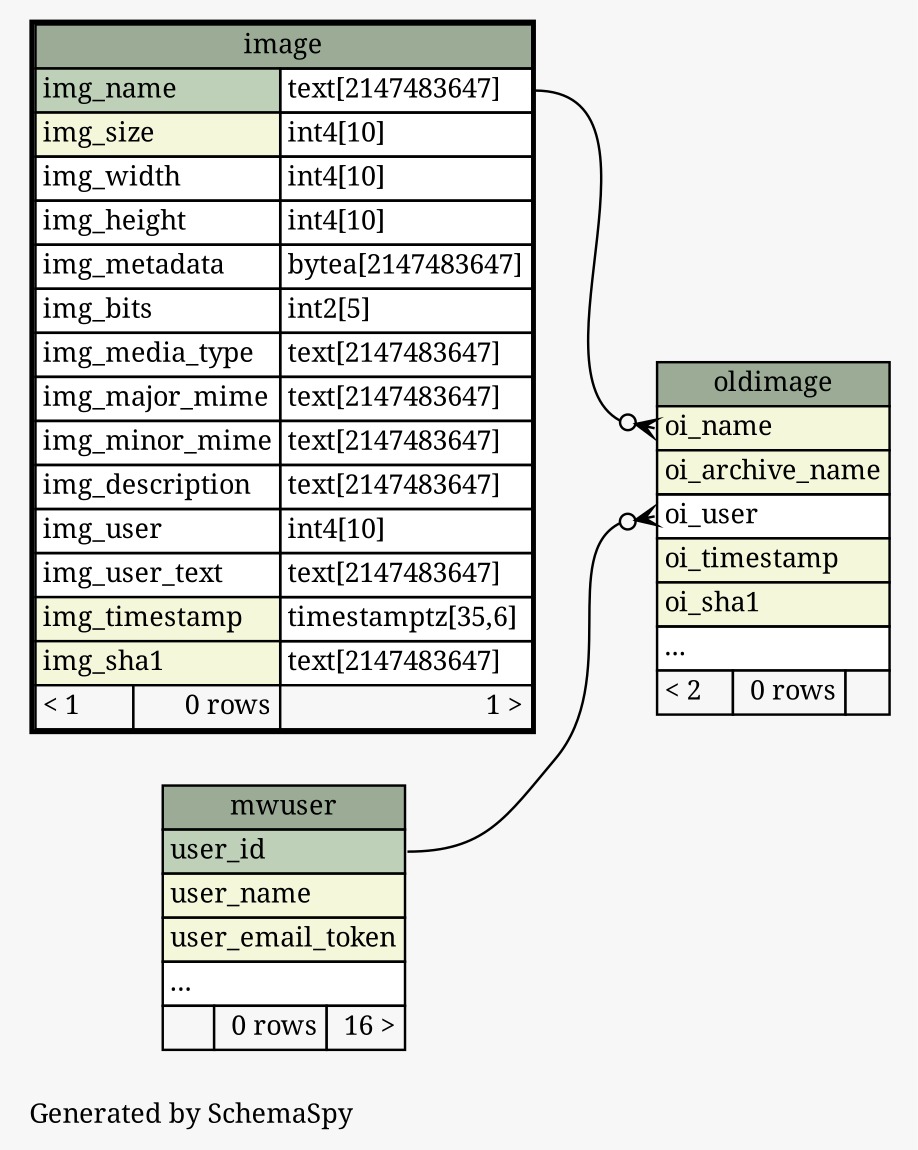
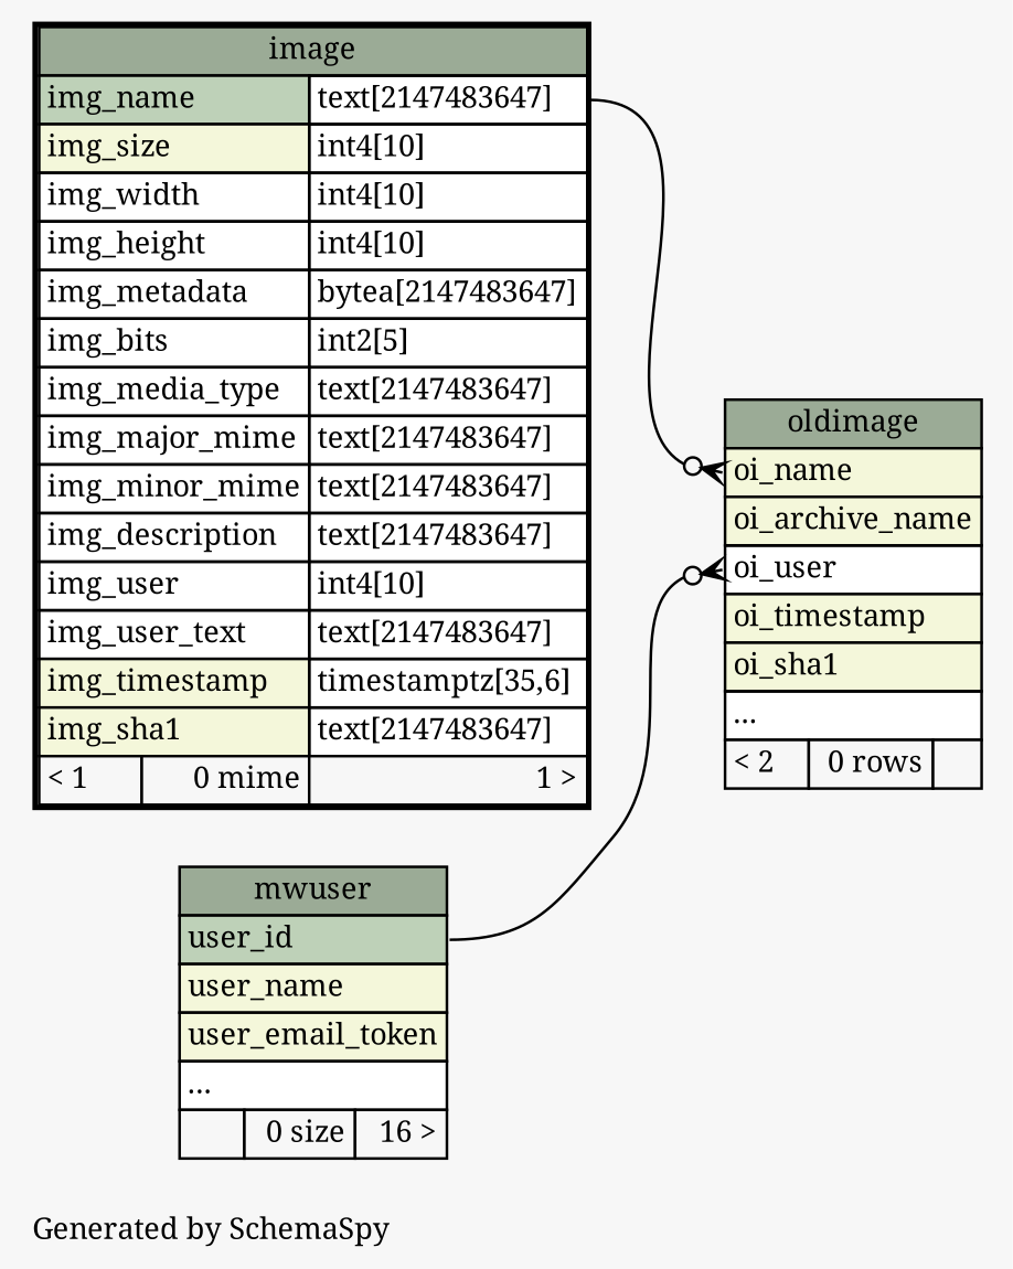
  digraph {
    bgcolor="#f7f7f7"
    fontname="Noto Serif"
    fontsize=11
    label="\nGenerated by SchemaSpy"
    labeljust=l
    nodesep=0.18
    rankdir=RL
    ranksep=0.46
    node [fontname="Noto Serif" fontsize=11 shape=plaintext]
    edge [arrowhead=none arrowsize=0.8 arrowtail=crowodot dir=back fontname="Noto Serif"]
-   n1 [label=<     <TABLE BORDER="2" CELLBORDER="1" CELLSPACING="0" BGCOLOR="#ffffff">       <TR><TD COLSPAN="3" BGCOLOR="#9bab96" ALIGN="CENTER">image</TD></TR>       <TR><TD PORT="img_name" COLSPAN="2" BGCOLOR="#bed1b8" ALIGN="LEFT">img_name</TD><TD PORT="img_name.type" ALIGN="LEFT">text[2147483647]</TD></TR>       <TR><TD PORT="img_size" COLSPAN="2" BGCOLOR="#f4f7da" ALIGN="LEFT">img_size</TD><TD PORT="img_size.type" ALIGN="LEFT">int4[10]</TD></TR>       <TR><TD PORT="img_width" COLSPAN="2" ALIGN="LEFT">img_width</TD><TD PORT="img_width.type" ALIGN="LEFT">int4[10]</TD></TR>       <TR><TD PORT="img_height" COLSPAN="2" ALIGN="LEFT">img_height</TD><TD PORT="img_height.type" ALIGN="LEFT">int4[10]</TD></TR>       <TR><TD PORT="img_metadata" COLSPAN="2" ALIGN="LEFT">img_metadata</TD><TD PORT="img_metadata.type" ALIGN="LEFT">bytea[2147483647]</TD></TR>       <TR><TD PORT="img_bits" COLSPAN="2" ALIGN="LEFT">img_bits</TD><TD PORT="img_bits.type" ALIGN="LEFT">int2[5]</TD></TR>       <TR><TD PORT="img_media_type" COLSPAN="2" ALIGN="LEFT">img_media_type</TD><TD PORT="img_media_type.type" ALIGN="LEFT">text[2147483647]</TD></TR>       <TR><TD PORT="img_major_mime" COLSPAN="2" ALIGN="LEFT">img_major_mime</TD><TD PORT="img_major_mime.type" ALIGN="LEFT">text[2147483647]</TD></TR>       <TR><TD PORT="img_minor_mime" COLSPAN="2" ALIGN="LEFT">img_minor_mime</TD><TD PORT="img_minor_mime.type" ALIGN="LEFT">text[2147483647]</TD></TR>       <TR><TD PORT="img_description" COLSPAN="2" ALIGN="LEFT">img_description</TD><TD PORT="img_description.type" ALIGN="LEFT">text[2147483647]</TD></TR>       <TR><TD PORT="img_user" COLSPAN="2" ALIGN="LEFT">img_user</TD><TD PORT="img_user.type" ALIGN="LEFT">int4[10]</TD></TR>       <TR><TD PORT="img_user_text" COLSPAN="2" ALIGN="LEFT">img_user_text</TD><TD PORT="img_user_text.type" ALIGN="LEFT">text[2147483647]</TD></TR>       <TR><TD PORT="img_timestamp" COLSPAN="2" BGCOLOR="#f4f7da" ALIGN="LEFT">img_timestamp</TD><TD PORT="img_timestamp.type" ALIGN="LEFT">timestamptz[35,6]</TD></TR>       <TR><TD PORT="img_sha1" COLSPAN="2" BGCOLOR="#f4f7da" ALIGN="LEFT">img_sha1</TD><TD PORT="img_sha1.type" ALIGN="LEFT">text[2147483647]</TD></TR>       <TR><TD ALIGN="LEFT" BGCOLOR="#f7f7f7">&lt; 1</TD><TD ALIGN="RIGHT" BGCOLOR="#f7f7f7">0 rows</TD><TD ALIGN="RIGHT" BGCOLOR="#f7f7f7">1 &gt;</TD></TR>     </TABLE>>]
-   n2 [label=<     <TABLE BORDER="0" CELLBORDER="1" CELLSPACING="0" BGCOLOR="#ffffff">       <TR><TD COLSPAN="3" BGCOLOR="#9bab96" ALIGN="CENTER">mwuser</TD></TR>       <TR><TD PORT="user_id" COLSPAN="3" BGCOLOR="#bed1b8" ALIGN="LEFT">user_id</TD></TR>       <TR><TD PORT="user_name" COLSPAN="3" BGCOLOR="#f4f7da" ALIGN="LEFT">user_name</TD></TR>       <TR><TD PORT="user_email_token" COLSPAN="3" BGCOLOR="#f4f7da" ALIGN="LEFT">user_email_token</TD></TR>       <TR><TD PORT="elipses" COLSPAN="3" ALIGN="LEFT">...</TD></TR>       <TR><TD ALIGN="LEFT" BGCOLOR="#f7f7f7">  </TD><TD ALIGN="RIGHT" BGCOLOR="#f7f7f7">0 rows</TD><TD ALIGN="RIGHT" BGCOLOR="#f7f7f7">16 &gt;</TD></TR>     </TABLE>>]
+   n1 [label=<     <TABLE BORDER="2" CELLBORDER="1" CELLSPACING="0" BGCOLOR="#ffffff">       <TR><TD COLSPAN="3" BGCOLOR="#9bab96" ALIGN="CENTER">image</TD></TR>       <TR><TD PORT="img_name" COLSPAN="2" BGCOLOR="#bed1b8" ALIGN="LEFT">img_name</TD><TD PORT="img_name.type" ALIGN="LEFT">text[2147483647]</TD></TR>       <TR><TD PORT="img_size" COLSPAN="2" BGCOLOR="#f4f7da" ALIGN="LEFT">img_size</TD><TD PORT="img_size.type" ALIGN="LEFT">int4[10]</TD></TR>       <TR><TD PORT="img_width" COLSPAN="2" ALIGN="LEFT">img_width</TD><TD PORT="img_width.type" ALIGN="LEFT">int4[10]</TD></TR>       <TR><TD PORT="img_height" COLSPAN="2" ALIGN="LEFT">img_height</TD><TD PORT="img_height.type" ALIGN="LEFT">int4[10]</TD></TR>       <TR><TD PORT="img_metadata" COLSPAN="2" ALIGN="LEFT">img_metadata</TD><TD PORT="img_metadata.type" ALIGN="LEFT">bytea[2147483647]</TD></TR>       <TR><TD PORT="img_bits" COLSPAN="2" ALIGN="LEFT">img_bits</TD><TD PORT="img_bits.type" ALIGN="LEFT">int2[5]</TD></TR>       <TR><TD PORT="img_media_type" COLSPAN="2" ALIGN="LEFT">img_media_type</TD><TD PORT="img_media_type.type" ALIGN="LEFT">text[2147483647]</TD></TR>       <TR><TD PORT="img_major_mime" COLSPAN="2" ALIGN="LEFT">img_major_mime</TD><TD PORT="img_major_mime.type" ALIGN="LEFT">text[2147483647]</TD></TR>       <TR><TD PORT="img_minor_mime" COLSPAN="2" ALIGN="LEFT">img_minor_mime</TD><TD PORT="img_minor_mime.type" ALIGN="LEFT">text[2147483647]</TD></TR>       <TR><TD PORT="img_description" COLSPAN="2" ALIGN="LEFT">img_description</TD><TD PORT="img_description.type" ALIGN="LEFT">text[2147483647]</TD></TR>       <TR><TD PORT="img_user" COLSPAN="2" ALIGN="LEFT">img_user</TD><TD PORT="img_user.type" ALIGN="LEFT">int4[10]</TD></TR>       <TR><TD PORT="img_user_text" COLSPAN="2" ALIGN="LEFT">img_user_text</TD><TD PORT="img_user_text.type" ALIGN="LEFT">text[2147483647]</TD></TR>       <TR><TD PORT="img_timestamp" COLSPAN="2" BGCOLOR="#f4f7da" ALIGN="LEFT">img_timestamp</TD><TD PORT="img_timestamp.type" ALIGN="LEFT">timestamptz[35,6]</TD></TR>       <TR><TD PORT="img_sha1" COLSPAN="2" BGCOLOR="#f4f7da" ALIGN="LEFT">img_sha1</TD><TD PORT="img_sha1.type" ALIGN="LEFT">text[2147483647]</TD></TR>       <TR><TD ALIGN="LEFT" BGCOLOR="#f7f7f7">&lt; 1</TD><TD ALIGN="RIGHT" BGCOLOR="#f7f7f7">0 mime</TD><TD ALIGN="RIGHT" BGCOLOR="#f7f7f7">1 &gt;</TD></TR>     </TABLE>>]
+   n2 [label=<     <TABLE BORDER="0" CELLBORDER="1" CELLSPACING="0" BGCOLOR="#ffffff">       <TR><TD COLSPAN="3" BGCOLOR="#9bab96" ALIGN="CENTER">mwuser</TD></TR>       <TR><TD PORT="user_id" COLSPAN="3" BGCOLOR="#bed1b8" ALIGN="LEFT">user_id</TD></TR>       <TR><TD PORT="user_name" COLSPAN="3" BGCOLOR="#f4f7da" ALIGN="LEFT">user_name</TD></TR>       <TR><TD PORT="user_email_token" COLSPAN="3" BGCOLOR="#f4f7da" ALIGN="LEFT">user_email_token</TD></TR>       <TR><TD PORT="elipses" COLSPAN="3" ALIGN="LEFT">...</TD></TR>       <TR><TD ALIGN="LEFT" BGCOLOR="#f7f7f7">  </TD><TD ALIGN="RIGHT" BGCOLOR="#f7f7f7">0 size</TD><TD ALIGN="RIGHT" BGCOLOR="#f7f7f7">16 &gt;</TD></TR>     </TABLE>>]
    n3 [label=<     <TABLE BORDER="0" CELLBORDER="1" CELLSPACING="0" BGCOLOR="#ffffff">       <TR><TD COLSPAN="3" BGCOLOR="#9bab96" ALIGN="CENTER">oldimage</TD></TR>       <TR><TD PORT="oi_name" COLSPAN="3" BGCOLOR="#f4f7da" ALIGN="LEFT">oi_name</TD></TR>       <TR><TD PORT="oi_archive_name" COLSPAN="3" BGCOLOR="#f4f7da" ALIGN="LEFT">oi_archive_name</TD></TR>       <TR><TD PORT="oi_user" COLSPAN="3" ALIGN="LEFT">oi_user</TD></TR>       <TR><TD PORT="oi_timestamp" COLSPAN="3" BGCOLOR="#f4f7da" ALIGN="LEFT">oi_timestamp</TD></TR>       <TR><TD PORT="oi_sha1" COLSPAN="3" BGCOLOR="#f4f7da" ALIGN="LEFT">oi_sha1</TD></TR>       <TR><TD PORT="elipses" COLSPAN="3" ALIGN="LEFT">...</TD></TR>       <TR><TD ALIGN="LEFT" BGCOLOR="#f7f7f7">&lt; 2</TD><TD ALIGN="RIGHT" BGCOLOR="#f7f7f7">0 rows</TD><TD ALIGN="RIGHT" BGCOLOR="#f7f7f7">  </TD></TR>     </TABLE>>]
    n3 -> n1 [headport="img_name.type:e" tailport="oi_name:w"]
    n3 -> n2 [headport="user_id:e" tailport="oi_user:w"]
  }
